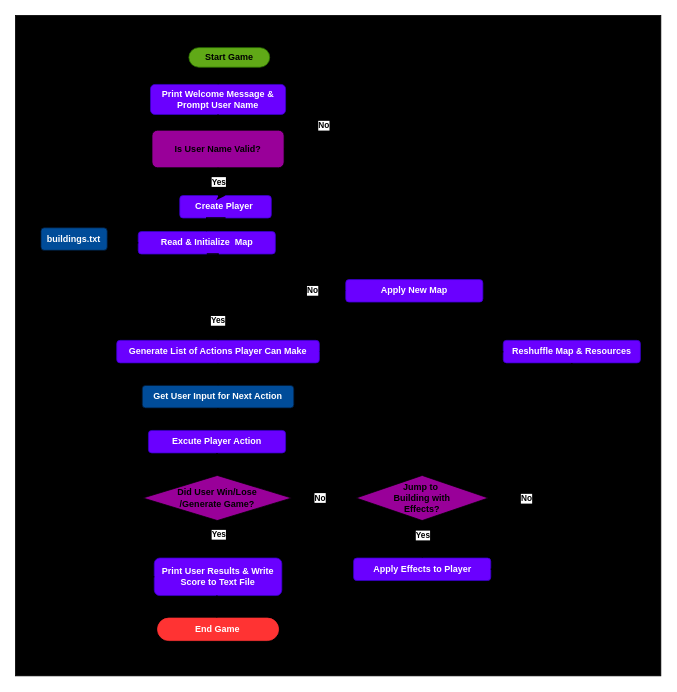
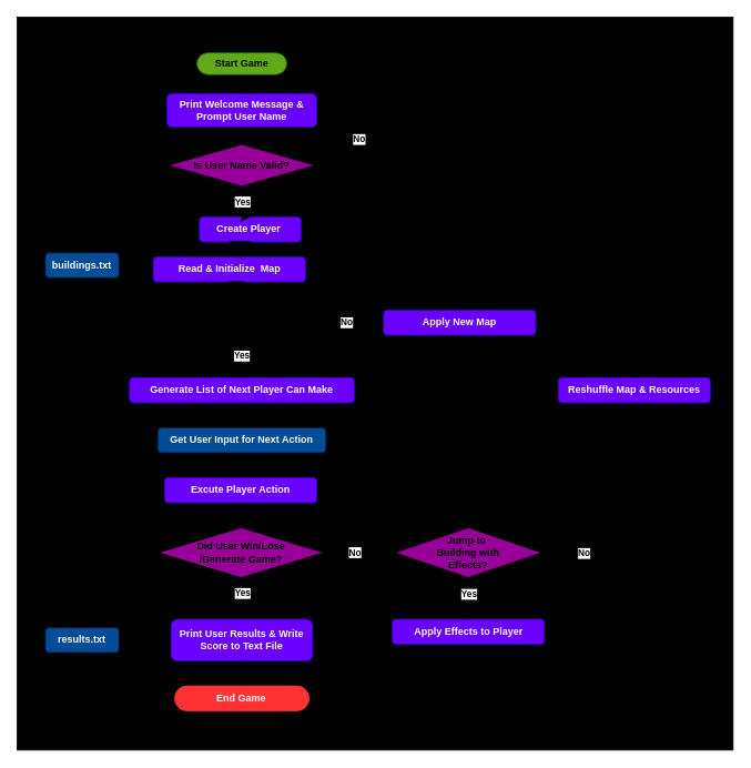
  <mxCell id="0" />
  <mxCell id="1" parent="0" />
  <mxCell id="2" value="" style="rounded=0;whiteSpace=wrap;html=1;gradientColor=none;fillColor=#000000;strokeColor=default;movable=1;resizable=1;rotatable=1;deletable=1;editable=1;locked=0;connectable=1;" parent="1" vertex="1"><mxGeometry x="20" y="20" width="860" height="880" as="geometry" /></mxCell>
  <mxCell id="3" value="&lt;b&gt;Print Welcome Message &amp;amp; Prompt User Name&lt;/b&gt;" style="rounded=1;whiteSpace=wrap;html=1;fillColor=#6a00ff;fontColor=#ffffff;strokeColor=#3700CC;" vertex="1" parent="1"><mxGeometry x="200" y="112" width="180" height="40" as="geometry" /></mxCell>
- <mxCell id="4" value="Is User Name Valid?" style="whiteSpace=wrap;html=1;fillColor=#990099;fontStyle=1;rounded=1;" vertex="1" parent="1"><mxGeometry x="202" y="173" width="176" height="50" as="geometry" /></mxCell>
+ <mxCell id="4" value="Is User Name Valid?" style="rhombus;whiteSpace=wrap;html=1;fillColor=#990099;fontStyle=1" vertex="1" parent="1"><mxGeometry x="202" y="173" width="176" height="50" as="geometry" /></mxCell>
  <mxCell id="5" value="&lt;b&gt;Create Player&amp;nbsp;&lt;/b&gt;" style="rounded=1;whiteSpace=wrap;html=1;fillColor=#6a00ff;fontColor=#ffffff;strokeColor=#3700CC;" vertex="1" parent="1"><mxGeometry x="239" y="260" width="122" height="30" as="geometry" /></mxCell>
  <mxCell id="6" value="&lt;b&gt;Get User Input for Next Action&lt;/b&gt;" style="rounded=1;whiteSpace=wrap;html=1;fillColor=#004C99;fontColor=#ffffff;strokeColor=#001933;" vertex="1" parent="1"><mxGeometry x="189" y="513" width="202" height="30" as="geometry" /></mxCell>
- <mxCell id="7" value="&lt;b&gt;Generate List of Actions Player Can Make&lt;/b&gt;" style="rounded=1;whiteSpace=wrap;html=1;fillColor=#6a00ff;fontColor=#ffffff;strokeColor=#3700CC;" vertex="1" parent="1"><mxGeometry x="155" y="453" width="270" height="30" as="geometry" /></mxCell>
+ <mxCell id="7" value="&lt;b&gt;Generate List of Next Player Can Make&lt;/b&gt;" style="rounded=1;whiteSpace=wrap;html=1;fillColor=#6a00ff;fontColor=#ffffff;strokeColor=#3700CC;" vertex="1" parent="1"><mxGeometry x="155" y="453" width="270" height="30" as="geometry" /></mxCell>
  <mxCell id="8" value="Jump to&amp;nbsp;&lt;div&gt;Building with&lt;div&gt;Effects?&lt;/div&gt;&lt;/div&gt;" style="rhombus;whiteSpace=wrap;html=1;fillColor=#990099;fontStyle=1" vertex="1" parent="1"><mxGeometry x="474" y="633" width="176" height="60" as="geometry" /></mxCell>
  <mxCell id="9" value="&lt;b&gt;Read &amp;amp; Initialize&amp;nbsp; Map&lt;/b&gt;" style="rounded=1;whiteSpace=wrap;html=1;fillColor=#6a00ff;fontColor=#ffffff;strokeColor=#3700CC;" vertex="1" parent="1"><mxGeometry x="183.625" y="308" width="182.75" height="30" as="geometry" /></mxCell>
  <mxCell id="10" value="&lt;b&gt;Reshuffle Map &amp;amp; Resources&lt;/b&gt;" style="rounded=1;whiteSpace=wrap;html=1;fillColor=#6a00ff;fontColor=#ffffff;strokeColor=#3700CC;" vertex="1" parent="1"><mxGeometry x="670" y="453" width="182.75" height="30" as="geometry" /></mxCell>
  <mxCell id="11" value="Did User Win/Lose&lt;div&gt;/Generate Game?&lt;/div&gt;" style="rhombus;whiteSpace=wrap;html=1;fillColor=#990099;fontStyle=1" vertex="1" parent="1"><mxGeometry x="190" y="633" width="198" height="60" as="geometry" /></mxCell>
  <mxCell id="12" value="&lt;b&gt;Excute Player Action&lt;/b&gt;" style="rounded=1;whiteSpace=wrap;html=1;fillColor=#6a00ff;fontColor=#ffffff;strokeColor=#3700CC;" vertex="1" parent="1"><mxGeometry x="197.25" y="573" width="182.75" height="30" as="geometry" /></mxCell>
  <mxCell id="13" value="&lt;b&gt;Print User Results &amp;amp; Write Score to Text File&lt;/b&gt;" style="rounded=1;whiteSpace=wrap;html=1;fillColor=#6a00ff;fontColor=#ffffff;strokeColor=#3700CC;" vertex="1" parent="1"><mxGeometry x="205.01" y="743" width="170" height="50" as="geometry" /></mxCell>
  <mxCell id="14" value="&lt;b&gt;End Game&lt;/b&gt;" style="rounded=1;whiteSpace=wrap;html=1;fillColor=#FF3333;fontColor=#ffffff;strokeColor=#FF3333;arcSize=50;" vertex="1" parent="1"><mxGeometry x="209.32" y="823" width="161.38" height="30" as="geometry" /></mxCell>
  <mxCell id="15" style="edgeStyle=orthogonalEdgeStyle;rounded=0;orthogonalLoop=1;jettySize=auto;html=1;exitX=0.5;exitY=1;exitDx=0;exitDy=0;entryX=0.5;entryY=0;entryDx=0;entryDy=0;strokeWidth=2;" edge="1" parent="1" source="16" target="3"><mxGeometry relative="1" as="geometry" /></mxCell>
- <mxCell id="16" value="&lt;b&gt;&lt;font color=&quot;#000000&quot;&gt;Start Game&lt;/font&gt;&lt;/b&gt;" style="rounded=1;whiteSpace=wrap;html=1;fillColor=#60a917;fontColor=#ffffff;strokeColor=#2D7600;arcSize=50;" vertex="1" parent="1"><mxGeometry x="251.17" y="63" width="107.67" height="26" as="geometry" /></mxCell>
+ <mxCell id="16" value="&lt;b&gt;&lt;font color=&quot;#000000&quot;&gt;Start Game&lt;/font&gt;&lt;/b&gt;" style="rounded=1;whiteSpace=wrap;html=1;fillColor=#60a917;fontColor=#ffffff;strokeColor=#2D7600;arcSize=50;" vertex="1" parent="1"><mxGeometry x="236.17" y="63" width="107.67" height="26" as="geometry" /></mxCell>
  <mxCell id="17" style="edgeStyle=orthogonalEdgeStyle;rounded=0;orthogonalLoop=1;jettySize=auto;html=1;exitX=0.5;exitY=1;exitDx=0;exitDy=0;entryX=0.5;entryY=0;entryDx=0;entryDy=0;strokeWidth=2;" edge="1" parent="1" source="3" target="4"><mxGeometry relative="1" as="geometry"><mxPoint x="290" y="82" as="sourcePoint" /><mxPoint x="290" y="112" as="targetPoint" /></mxGeometry></mxCell>
  <mxCell id="18" style="edgeStyle=orthogonalEdgeStyle;rounded=1;orthogonalLoop=1;jettySize=auto;html=1;exitX=1;exitY=0.5;exitDx=0;exitDy=0;entryX=1.016;entryY=0.51;entryDx=0;entryDy=0;strokeWidth=2;entryPerimeter=0;curved=0;" edge="1" parent="1" source="4" target="3"><mxGeometry relative="1" as="geometry"><mxPoint x="300" y="162" as="sourcePoint" /><mxPoint x="300" y="192" as="targetPoint" /><Array as="points"><mxPoint x="430" y="198" /><mxPoint x="430" y="132" /><mxPoint x="383" y="132" /></Array></mxGeometry></mxCell>
  <mxCell id="19" value="&lt;b&gt;No&lt;/b&gt;" style="edgeLabel;html=1;align=center;verticalAlign=middle;resizable=0;points=[];" vertex="1" connectable="0" parent="18"><mxGeometry x="0.02" relative="1" as="geometry"><mxPoint as="offset" /></mxGeometry></mxCell>
  <mxCell id="20" style="edgeStyle=orthogonalEdgeStyle;rounded=1;orthogonalLoop=1;jettySize=auto;html=1;exitX=0.5;exitY=1;exitDx=0;exitDy=0;entryX=0.5;entryY=0;entryDx=0;entryDy=0;strokeWidth=2;curved=0;" edge="1" parent="1" source="4" target="5"><mxGeometry relative="1" as="geometry"><mxPoint x="388" y="208" as="sourcePoint" /><mxPoint x="393" y="133" as="targetPoint" /><Array as="points"><mxPoint x="290" y="233" /><mxPoint x="290" y="233" /></Array></mxGeometry></mxCell>
  <mxCell id="21" value="&lt;b&gt;Yes&lt;/b&gt;" style="edgeLabel;html=1;align=center;verticalAlign=middle;resizable=0;points=[];" vertex="1" connectable="0" parent="20"><mxGeometry x="0.02" relative="1" as="geometry"><mxPoint y="-6" as="offset" /></mxGeometry></mxCell>
  <mxCell id="22" style="edgeStyle=orthogonalEdgeStyle;rounded=0;orthogonalLoop=1;jettySize=auto;html=1;exitX=0.5;exitY=1;exitDx=0;exitDy=0;strokeWidth=2;entryX=0.5;entryY=0;entryDx=0;entryDy=0;" edge="1" parent="1" source="5" target="9"><mxGeometry relative="1" as="geometry"><mxPoint x="300" y="153" as="sourcePoint" /><mxPoint x="290" y="315" as="targetPoint" /></mxGeometry></mxCell>
  <mxCell id="23" value="&lt;b&gt;buildings.txt&lt;/b&gt;" style="rounded=1;whiteSpace=wrap;html=1;fillColor=#004C99;fontColor=#ffffff;strokeColor=#001933;" vertex="1" parent="1"><mxGeometry x="54" y="303" width="88.38" height="30" as="geometry" /></mxCell>
  <mxCell id="24" value="Is Building Data&amp;nbsp;&lt;div&gt;Valid?&lt;/div&gt;" style="rhombus;whiteSpace=wrap;html=1;fillColor=#000000;fontStyle=1;" vertex="1" parent="1"><mxGeometry x="202" y="363" width="176" height="50" as="geometry" /></mxCell>
  <mxCell id="25" style="edgeStyle=orthogonalEdgeStyle;rounded=0;orthogonalLoop=1;jettySize=auto;html=1;exitX=0;exitY=0.5;exitDx=0;exitDy=0;strokeWidth=2;entryX=1;entryY=0.5;entryDx=0;entryDy=0;" edge="1" parent="1" source="9" target="23"><mxGeometry relative="1" as="geometry"><mxPoint x="299.63" y="496" as="sourcePoint" /><mxPoint x="299.63" y="526" as="targetPoint" /></mxGeometry></mxCell>
  <mxCell id="26" style="edgeStyle=orthogonalEdgeStyle;rounded=0;orthogonalLoop=1;jettySize=auto;html=1;exitX=0.5;exitY=1;exitDx=0;exitDy=0;strokeWidth=2;entryX=0.5;entryY=0;entryDx=0;entryDy=0;" edge="1" parent="1" source="9" target="24"><mxGeometry relative="1" as="geometry"><mxPoint x="300" y="298" as="sourcePoint" /><mxPoint x="290" y="366" as="targetPoint" /></mxGeometry></mxCell>
  <mxCell id="27" style="edgeStyle=orthogonalEdgeStyle;rounded=0;orthogonalLoop=1;jettySize=auto;html=1;exitX=0.5;exitY=1;exitDx=0;exitDy=0;endArrow=none;endFill=0;strokeWidth=2;" edge="1" parent="1" source="28"><mxGeometry relative="1" as="geometry"><mxPoint x="551.488" y="468.884" as="targetPoint" /></mxGeometry></mxCell>
  <mxCell id="28" value="&lt;b&gt;Apply New Map&lt;/b&gt;" style="rounded=1;whiteSpace=wrap;html=1;fillColor=#6a00ff;fontColor=#ffffff;strokeColor=#3700CC;" vertex="1" parent="1"><mxGeometry x="460.12" y="372" width="182.75" height="30" as="geometry" /></mxCell>
  <mxCell id="29" style="edgeStyle=orthogonalEdgeStyle;rounded=1;orthogonalLoop=1;jettySize=auto;html=1;entryX=0;entryY=0.5;entryDx=0;entryDy=0;strokeWidth=2;curved=0;" edge="1" parent="1" target="28"><mxGeometry relative="1" as="geometry"><mxPoint x="380" y="387" as="sourcePoint" /><mxPoint x="300" y="259" as="targetPoint" /><Array as="points"><mxPoint x="410" y="387" /><mxPoint x="410" y="387" /></Array></mxGeometry></mxCell>
  <mxCell id="30" value="&lt;b&gt;No&lt;/b&gt;" style="edgeLabel;html=1;align=center;verticalAlign=middle;resizable=0;points=[];" vertex="1" connectable="0" parent="29"><mxGeometry x="0.02" relative="1" as="geometry"><mxPoint x="-6" y="-1" as="offset" /></mxGeometry></mxCell>
  <mxCell id="31" style="edgeStyle=orthogonalEdgeStyle;rounded=1;orthogonalLoop=1;jettySize=auto;html=1;exitX=0.5;exitY=1;exitDx=0;exitDy=0;strokeWidth=2;curved=0;" edge="1" parent="1"><mxGeometry relative="1" as="geometry"><mxPoint x="289.55" y="413" as="sourcePoint" /><mxPoint x="290" y="453" as="targetPoint" /><Array as="points"><mxPoint x="289.55" y="423" /><mxPoint x="289.55" y="423" /></Array></mxGeometry></mxCell>
  <mxCell id="32" value="&lt;b&gt;Yes&lt;/b&gt;" style="edgeLabel;html=1;align=center;verticalAlign=middle;resizable=0;points=[];" vertex="1" connectable="0" parent="31"><mxGeometry x="0.02" relative="1" as="geometry"><mxPoint y="-6" as="offset" /></mxGeometry></mxCell>
  <mxCell id="33" style="edgeStyle=orthogonalEdgeStyle;rounded=0;orthogonalLoop=1;jettySize=auto;html=1;exitX=0;exitY=0.5;exitDx=0;exitDy=0;strokeWidth=2;entryX=1;entryY=0.5;entryDx=0;entryDy=0;" edge="1" parent="1" source="10" target="7"><mxGeometry relative="1" as="geometry"><mxPoint x="209" y="338" as="sourcePoint" /><mxPoint x="380" y="473" as="targetPoint" /></mxGeometry></mxCell>
  <mxCell id="34" style="edgeStyle=orthogonalEdgeStyle;rounded=0;orthogonalLoop=1;jettySize=auto;html=1;exitX=0.5;exitY=1;exitDx=0;exitDy=0;strokeWidth=2;" edge="1" parent="1"><mxGeometry relative="1" as="geometry"><mxPoint x="289.84" y="484" as="sourcePoint" /><mxPoint x="290" y="513" as="targetPoint" /></mxGeometry></mxCell>
  <mxCell id="35" style="edgeStyle=orthogonalEdgeStyle;rounded=0;orthogonalLoop=1;jettySize=auto;html=1;exitX=0.5;exitY=1;exitDx=0;exitDy=0;strokeWidth=2;" edge="1" parent="1"><mxGeometry relative="1" as="geometry"><mxPoint x="289.83" y="543" as="sourcePoint" /><mxPoint x="289.99" y="572" as="targetPoint" /></mxGeometry></mxCell>
  <mxCell id="36" value="&lt;b&gt;Apply Effects to Player&lt;/b&gt;" style="rounded=1;whiteSpace=wrap;html=1;fillColor=#6a00ff;fontColor=#ffffff;strokeColor=#3700CC;" vertex="1" parent="1"><mxGeometry x="470.63" y="743" width="182.75" height="30" as="geometry" /></mxCell>
  <mxCell id="37" style="edgeStyle=orthogonalEdgeStyle;rounded=0;orthogonalLoop=1;jettySize=auto;html=1;exitX=0.5;exitY=1;exitDx=0;exitDy=0;strokeWidth=2;entryX=0.5;entryY=0;entryDx=0;entryDy=0;" edge="1" parent="1" source="12" target="11"><mxGeometry relative="1" as="geometry"><mxPoint x="299.83" y="553" as="sourcePoint" /><mxPoint x="299.99" y="582" as="targetPoint" /></mxGeometry></mxCell>
  <mxCell id="38" style="edgeStyle=orthogonalEdgeStyle;rounded=1;orthogonalLoop=1;jettySize=auto;html=1;entryX=0;entryY=0.5;entryDx=0;entryDy=0;strokeWidth=2;curved=0;" edge="1" parent="1" target="8"><mxGeometry relative="1" as="geometry"><mxPoint x="388" y="662.76" as="sourcePoint" /><mxPoint x="455" y="662.76" as="targetPoint" /><Array as="points" /></mxGeometry></mxCell>
  <mxCell id="39" value="&lt;b&gt;No&lt;/b&gt;" style="edgeLabel;html=1;align=center;verticalAlign=middle;resizable=0;points=[];" vertex="1" connectable="0" parent="38"><mxGeometry x="0.02" relative="1" as="geometry"><mxPoint x="-6" y="-1" as="offset" /></mxGeometry></mxCell>
+ <mxCell id="40" value="&lt;b&gt;results.txt&lt;/b&gt;" style="rounded=1;whiteSpace=wrap;html=1;fillColor=#004C99;fontColor=#ffffff;strokeColor=#001933;" vertex="1" parent="1"><mxGeometry x="54" y="753" width="88.38" height="30" as="geometry" /></mxCell>
  <mxCell id="41" style="edgeStyle=orthogonalEdgeStyle;rounded=0;orthogonalLoop=1;jettySize=auto;html=1;exitX=0;exitY=0.5;exitDx=0;exitDy=0;strokeWidth=2;" edge="1" parent="1" source="13" target="8"><mxGeometry relative="1" as="geometry"><mxPoint x="142.69" y="723" as="sourcePoint" /><mxPoint x="85.69" y="723" as="targetPoint" /></mxGeometry></mxCell>
  <mxCell id="42" style="edgeStyle=orthogonalEdgeStyle;rounded=1;orthogonalLoop=1;jettySize=auto;html=1;exitX=0.5;exitY=1;exitDx=0;exitDy=0;strokeWidth=2;curved=0;entryX=0.499;entryY=-0.042;entryDx=0;entryDy=0;entryPerimeter=0;" edge="1" parent="1" target="13"><mxGeometry relative="1" as="geometry"><mxPoint x="289.78" y="693" as="sourcePoint" /><mxPoint x="290.23" y="733" as="targetPoint" /><Array as="points" /></mxGeometry></mxCell>
  <mxCell id="43" value="&lt;b&gt;Yes&lt;/b&gt;" style="edgeLabel;html=1;align=center;verticalAlign=middle;resizable=0;points=[];" vertex="1" connectable="0" parent="42"><mxGeometry x="0.02" relative="1" as="geometry"><mxPoint y="-6" as="offset" /></mxGeometry></mxCell>
  <mxCell id="44" style="edgeStyle=orthogonalEdgeStyle;rounded=1;orthogonalLoop=1;jettySize=auto;html=1;exitX=0.5;exitY=1;exitDx=0;exitDy=0;strokeWidth=2;curved=0;entryX=0.5;entryY=0;entryDx=0;entryDy=0;" edge="1" parent="1" target="36"><mxGeometry relative="1" as="geometry"><mxPoint x="561.64" y="693" as="sourcePoint" /><mxPoint x="561.86" y="741" as="targetPoint" /><Array as="points" /></mxGeometry></mxCell>
  <mxCell id="45" value="&lt;b&gt;Yes&lt;/b&gt;" style="edgeLabel;html=1;align=center;verticalAlign=middle;resizable=0;points=[];" vertex="1" connectable="0" parent="44"><mxGeometry x="0.02" relative="1" as="geometry"><mxPoint y="-6" as="offset" /></mxGeometry></mxCell>
  <mxCell id="46" style="edgeStyle=orthogonalEdgeStyle;rounded=1;orthogonalLoop=1;jettySize=auto;html=1;entryX=0.5;entryY=1;entryDx=0;entryDy=0;strokeWidth=2;curved=0;exitX=1;exitY=0.5;exitDx=0;exitDy=0;endArrow=none;" edge="1" parent="1" source="36" target="10"><mxGeometry relative="1" as="geometry"><mxPoint x="660" y="672.62" as="sourcePoint" /><mxPoint x="771" y="493" as="targetPoint" /><Array as="points" /></mxGeometry></mxCell>
  <mxCell id="47" style="edgeStyle=orthogonalEdgeStyle;rounded=0;orthogonalLoop=1;jettySize=auto;html=1;exitX=0.5;exitY=1;exitDx=0;exitDy=0;strokeWidth=2;entryX=0.5;entryY=0;entryDx=0;entryDy=0;" edge="1" parent="1"><mxGeometry relative="1" as="geometry"><mxPoint x="288.46" y="793" as="sourcePoint" /><mxPoint x="288.46" y="823" as="targetPoint" /></mxGeometry></mxCell>
  <mxCell id="48" style="edgeStyle=orthogonalEdgeStyle;rounded=0;orthogonalLoop=1;jettySize=auto;html=1;endArrow=none;endFill=0;strokeWidth=2;entryX=1;entryY=0.5;entryDx=0;entryDy=0;" edge="1" parent="1" target="8"><mxGeometry relative="1" as="geometry"><mxPoint x="716.488" y="639.884" as="targetPoint" /><mxPoint x="760" y="663" as="sourcePoint" /></mxGeometry></mxCell>
  <mxCell id="49" value="&lt;b&gt;No&lt;/b&gt;" style="edgeLabel;html=1;align=center;verticalAlign=middle;resizable=0;points=[];" vertex="1" connectable="0" parent="48"><mxGeometry x="-0.172" y="1" relative="1" as="geometry"><mxPoint x="-14" y="-1" as="offset" /></mxGeometry></mxCell>
